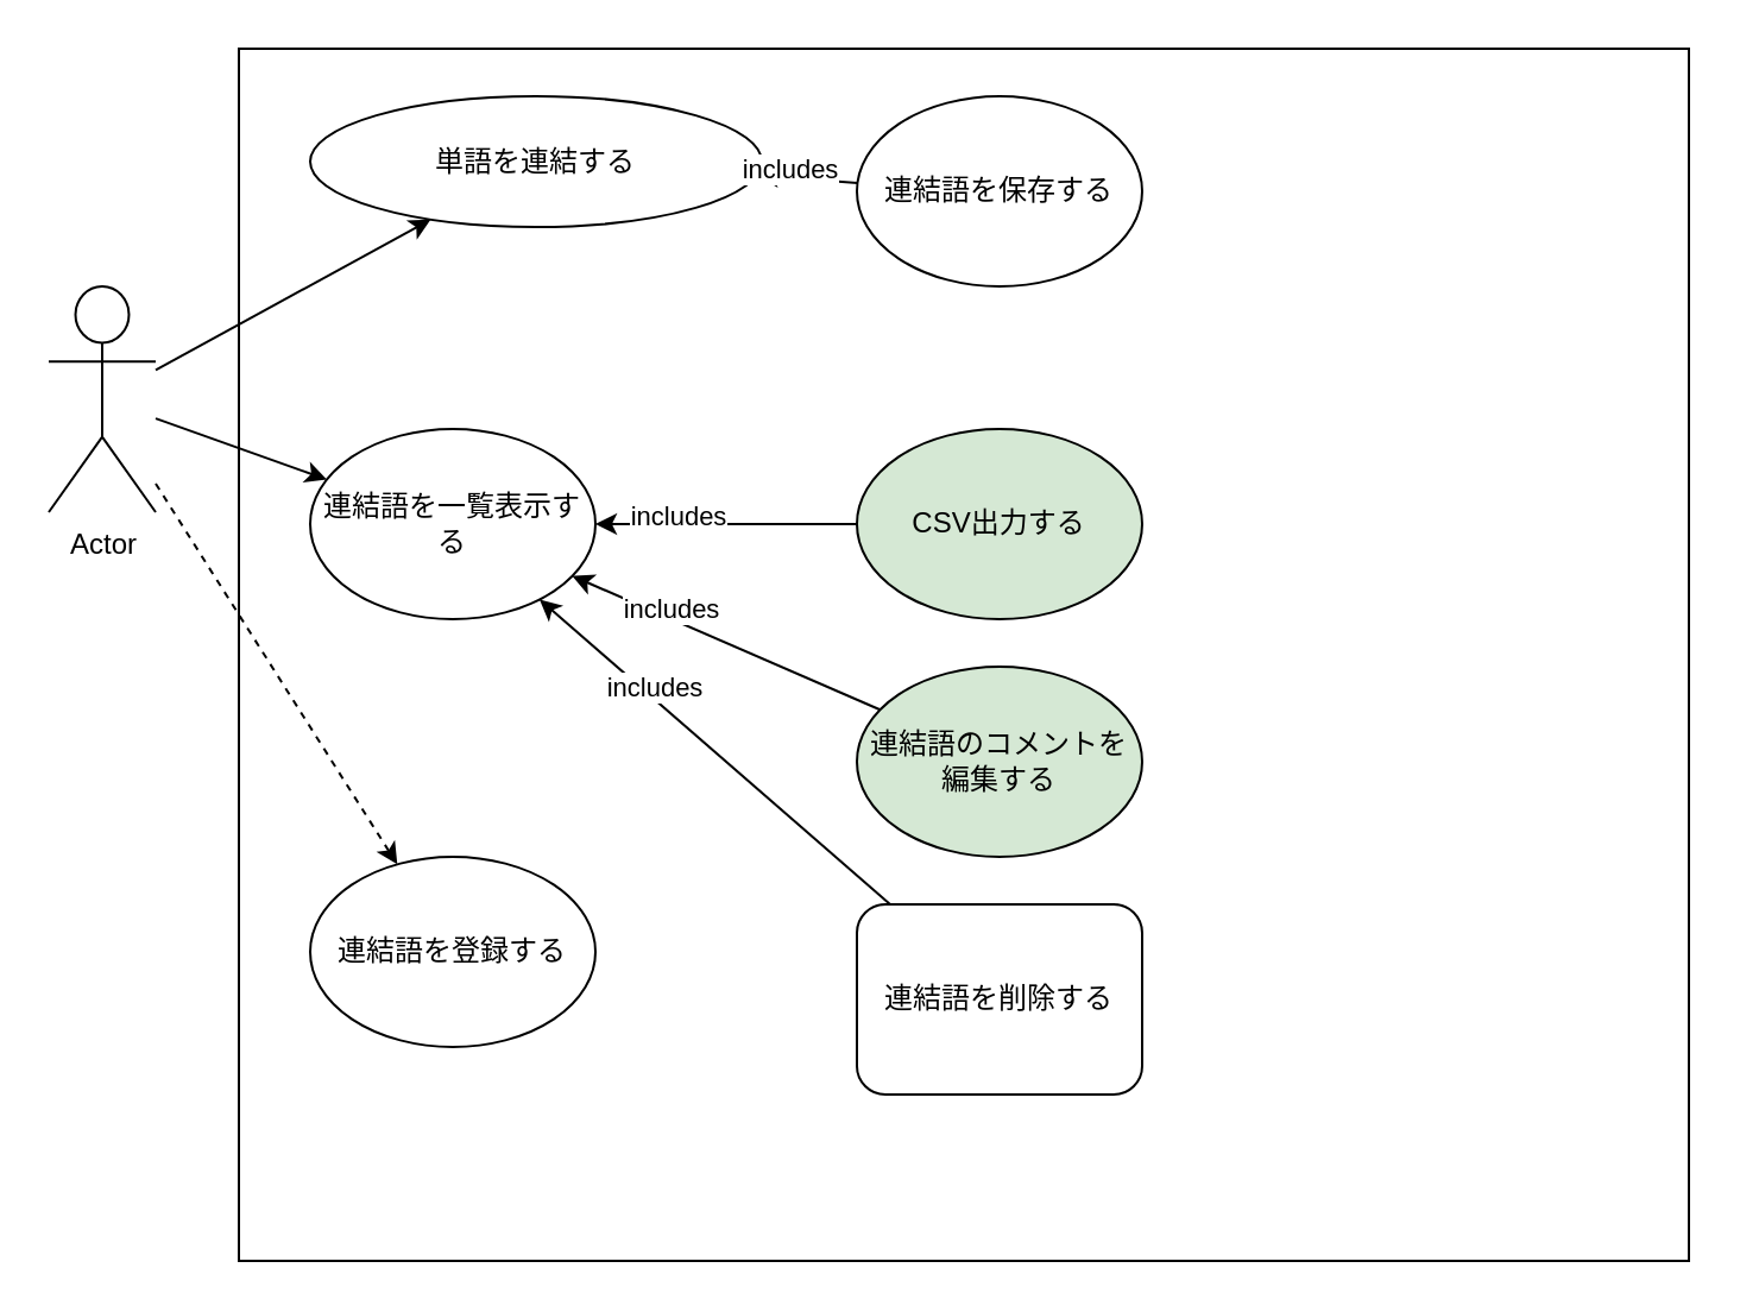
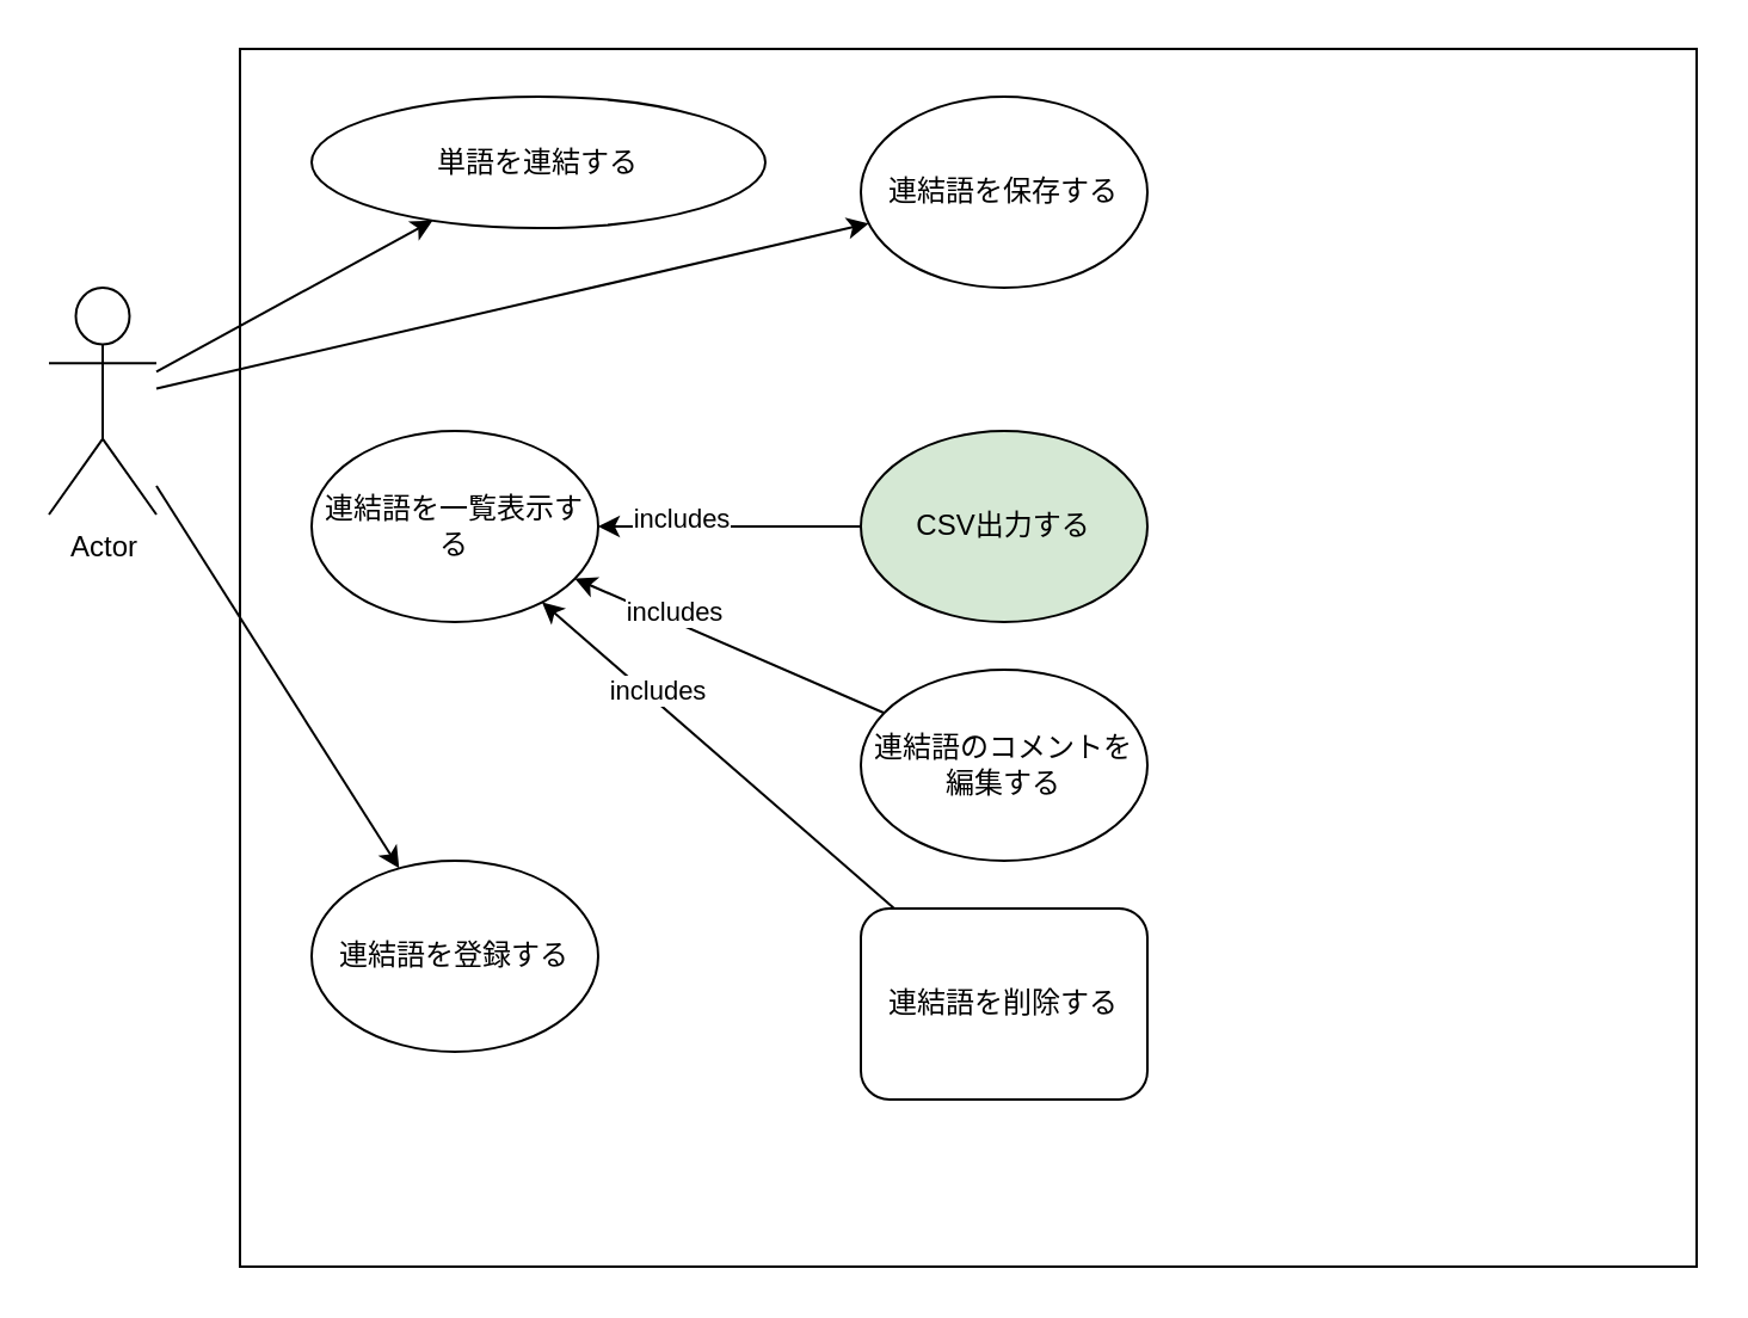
  <mxCell id="0" />
  <mxCell id="1" parent="0" />
  <mxCell id="2" value="Actor" style="shape=umlActor;verticalLabelPosition=bottom;verticalAlign=top;html=1;outlineConnect=0;" parent="1" vertex="1"><mxGeometry x="20" y="120" width="45" height="95" as="geometry" /></mxCell>
  <mxCell id="3" value="" style="rounded=0;whiteSpace=wrap;html=1;" parent="1" vertex="1"><mxGeometry x="100" y="20" width="610" height="510" as="geometry" /></mxCell>
  <mxCell id="4" value="単語を連結する" style="ellipse;whiteSpace=wrap;html=1;" parent="1" vertex="1"><mxGeometry x="130" y="40" width="190" height="55" as="geometry" /></mxCell>
- <mxCell id="5" style="edgeStyle=none;html=1;" parent="1" source="7" target="4" edge="1"><mxGeometry relative="1" as="geometry" /></mxCell>
- <mxCell id="6" value="includes" style="edgeLabel;html=1;align=center;verticalAlign=middle;resizable=0;points=[];" parent="5" vertex="1" connectable="0"><mxGeometry x="0.382" y="-4" relative="1" as="geometry"><mxPoint as="offset" /></mxGeometry></mxCell>
  <mxCell id="7" value="連結語を保存する" style="ellipse;whiteSpace=wrap;html=1;" parent="1" vertex="1"><mxGeometry x="360" y="40" width="120" height="80" as="geometry" /></mxCell>
  <mxCell id="8" value="連結語を一覧表示する" style="ellipse;whiteSpace=wrap;html=1;" parent="1" vertex="1"><mxGeometry x="130" y="180" width="120" height="80" as="geometry" /></mxCell>
  <mxCell id="9" value="CSV出力する" style="ellipse;whiteSpace=wrap;html=1;fillColor=#d5e8d4;" parent="1" vertex="1"><mxGeometry x="360" y="180" width="120" height="80" as="geometry" /></mxCell>
  <mxCell id="10" style="edgeStyle=none;html=1;" parent="1" source="2" target="4" edge="1"><mxGeometry relative="1" as="geometry" /></mxCell>
- <mxCell id="11" style="edgeStyle=none;html=1;" parent="1" source="2" target="8" edge="1"><mxGeometry relative="1" as="geometry"><mxPoint x="60" y="153.226" as="sourcePoint" /><mxPoint x="150.325" y="112.434" as="targetPoint" /></mxGeometry></mxCell>
+ <mxCell id="11" style="edgeStyle=none;html=1;" parent="1" source="2" target="7" edge="1"><mxGeometry relative="1" as="geometry"><mxPoint x="60" y="153.226" as="sourcePoint" /><mxPoint x="150.325" y="112.434" as="targetPoint" /></mxGeometry></mxCell>
  <mxCell id="12" style="edgeStyle=none;html=1;" parent="1" source="9" target="8" edge="1"><mxGeometry relative="1" as="geometry"><mxPoint x="370" y="90" as="sourcePoint" /><mxPoint x="260" y="90" as="targetPoint" /></mxGeometry></mxCell>
  <mxCell id="13" value="includes" style="edgeLabel;html=1;align=center;verticalAlign=middle;resizable=0;points=[];" parent="12" vertex="1" connectable="0"><mxGeometry x="0.382" y="-4" relative="1" as="geometry"><mxPoint as="offset" /></mxGeometry></mxCell>
- <mxCell id="14" value="連結語のコメントを編集する" style="ellipse;whiteSpace=wrap;html=1;fillColor=#d5e8d4;" parent="1" vertex="1"><mxGeometry x="360" y="280" width="120" height="80" as="geometry" /></mxCell>
+ <mxCell id="14" value="連結語のコメントを編集する" style="ellipse;whiteSpace=wrap;html=1;" parent="1" vertex="1"><mxGeometry x="360" y="280" width="120" height="80" as="geometry" /></mxCell>
  <mxCell id="15" style="edgeStyle=none;html=1;" parent="1" source="14" target="8" edge="1"><mxGeometry relative="1" as="geometry"><mxPoint x="370" y="230" as="sourcePoint" /><mxPoint x="260" y="230" as="targetPoint" /></mxGeometry></mxCell>
  <mxCell id="16" value="includes" style="edgeLabel;html=1;align=center;verticalAlign=middle;resizable=0;points=[];" parent="15" vertex="1" connectable="0"><mxGeometry x="0.382" y="-4" relative="1" as="geometry"><mxPoint as="offset" /></mxGeometry></mxCell>
  <mxCell id="17" value="連結語を登録する" style="ellipse;whiteSpace=wrap;html=1;" parent="1" vertex="1"><mxGeometry x="130" y="360" width="120" height="80" as="geometry" /></mxCell>
- <mxCell id="18" style="edgeStyle=none;html=1;dashed=1;" parent="1" source="2" target="17" edge="1"><mxGeometry relative="1" as="geometry"><mxPoint x="60" y="166.774" as="sourcePoint" /><mxPoint x="150.325" y="207.566" as="targetPoint" /></mxGeometry></mxCell>
+ <mxCell id="18" style="edgeStyle=none;html=1;" parent="1" source="2" target="17" edge="1"><mxGeometry relative="1" as="geometry"><mxPoint x="60" y="166.774" as="sourcePoint" /><mxPoint x="150.325" y="207.566" as="targetPoint" /></mxGeometry></mxCell>
  <mxCell id="19" value="連結語を削除する" style="whiteSpace=wrap;html=1;rounded=1;" parent="1" vertex="1"><mxGeometry x="360" y="380" width="120" height="80" as="geometry" /></mxCell>
  <mxCell id="20" style="edgeStyle=none;html=1;" parent="1" source="19" target="8" edge="1"><mxGeometry relative="1" as="geometry"><mxPoint x="379.777" y="308.115" as="sourcePoint" /><mxPoint x="250.257" y="251.851" as="targetPoint" /></mxGeometry></mxCell>
  <mxCell id="21" value="includes" style="edgeLabel;html=1;align=center;verticalAlign=middle;resizable=0;points=[];" parent="20" vertex="1" connectable="0"><mxGeometry x="0.382" y="-4" relative="1" as="geometry"><mxPoint as="offset" /></mxGeometry></mxCell>
